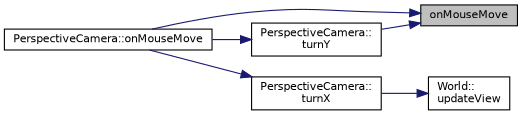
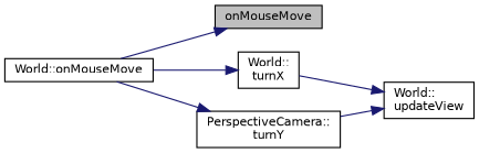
  digraph {
    rankdir=LR
    node [color=black fillcolor=white fontname=Helvetica fontsize=10 shape=record style=filled]
    edge [color=midnightblue fontname=Helvetica fontsize=10 labelfontname=Helvetica labelfontsize=10 style=solid]
    n1 [fillcolor=grey75 fontcolor=black height=0.2 label=onMouseMove width=0.4]
-   n2 [height=0.2 label="PerspectiveCamera::onMouseMove" width=0.4]
-   n3 [height=0.2 label="PerspectiveCamera::\lturnX" width=0.4]
+   n2 [height=0.2 label="World::onMouseMove" width=0.4]
+   n3 [height=0.2 label="World::\lturnX" width=0.4]
    n4 [height=0.2 label="PerspectiveCamera::\lturnY" width=0.4]
    n5 [height=0.2 label="World::\lupdateView" width=0.4]
    n2 -> n1
    n2 -> n3
    n2 -> n4
    n3 -> n5
-   n4 -> n1
+   n4 -> n5
  }
